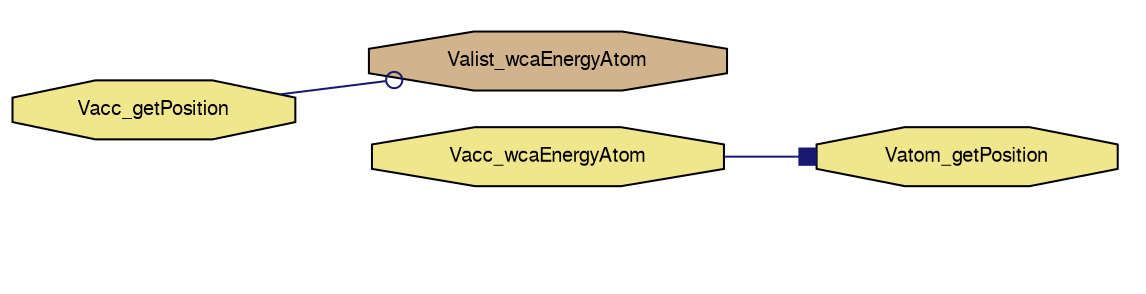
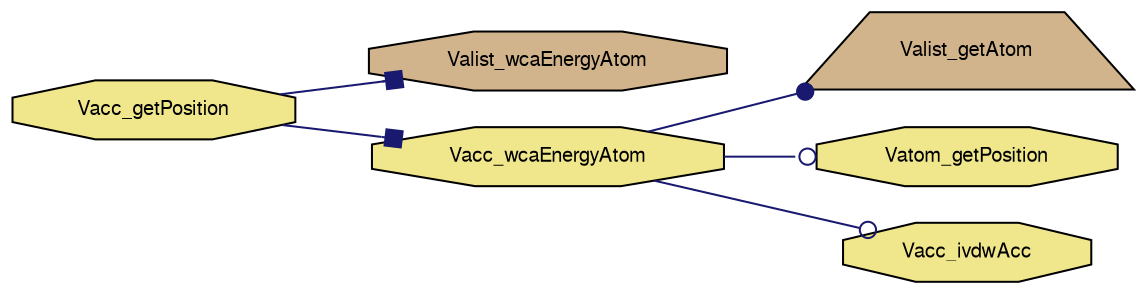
  digraph {
    rankdir=LR
    node [color=black fillcolor=khaki fontname=FreeSans fontsize=10 shape=octagon style=filled]
    edge [arrowhead=odot color=midnightblue fontname=FreeSans fontsize=10 labelfontname=FreeSans labelfontsize=10 style=solid]
    n1 [fontcolor=black height=0.2 label=Vacc_getPosition width=0.4]
    n2 [fillcolor=tan height=0.2 label=Valist_wcaEnergyAtom width=0.4]
    n3 [height=0.2 label=Vacc_wcaEnergyAtom width=0.4]
+   n4 [fillcolor=tan height=0.2 label=Valist_getAtom shape=trapezium width=0.4]
    n5 [height=0.2 label=Vatom_getPosition width=0.4]
-   n1 -> n2
-   n3 -> n5 [arrowhead=box]
+   n6 [height=0.2 label=Vacc_ivdwAcc width=0.4]
+   n1 -> n2 [arrowhead=box]
+   n1 -> n3 [arrowhead=box]
+   n3 -> n4 [arrowhead=dot]
+   n3 -> n5
+   n3 -> n6
  }
